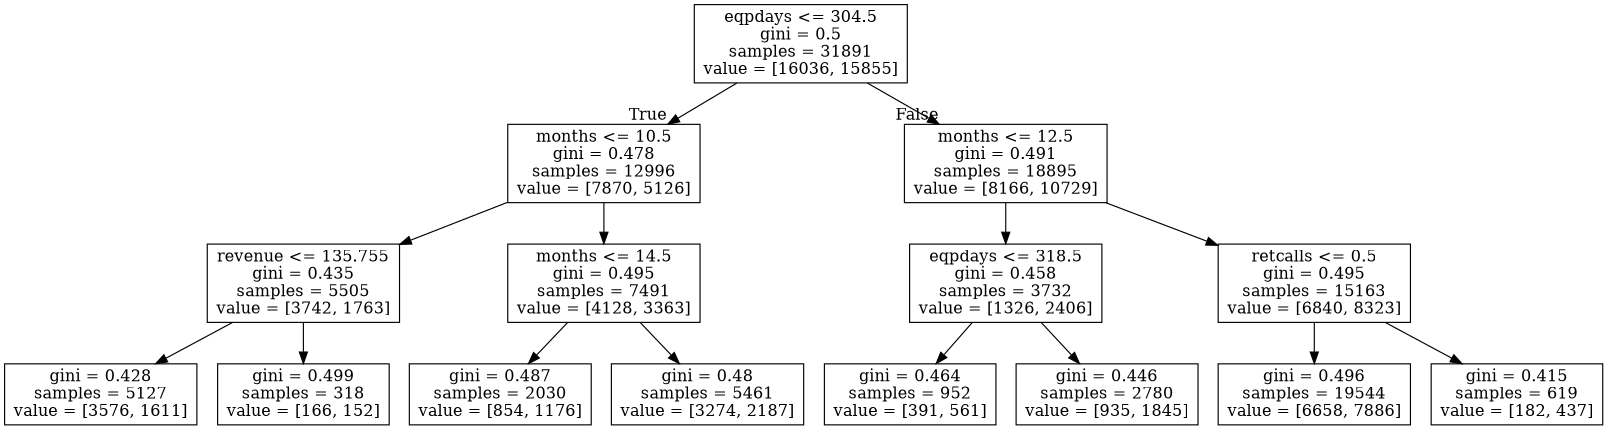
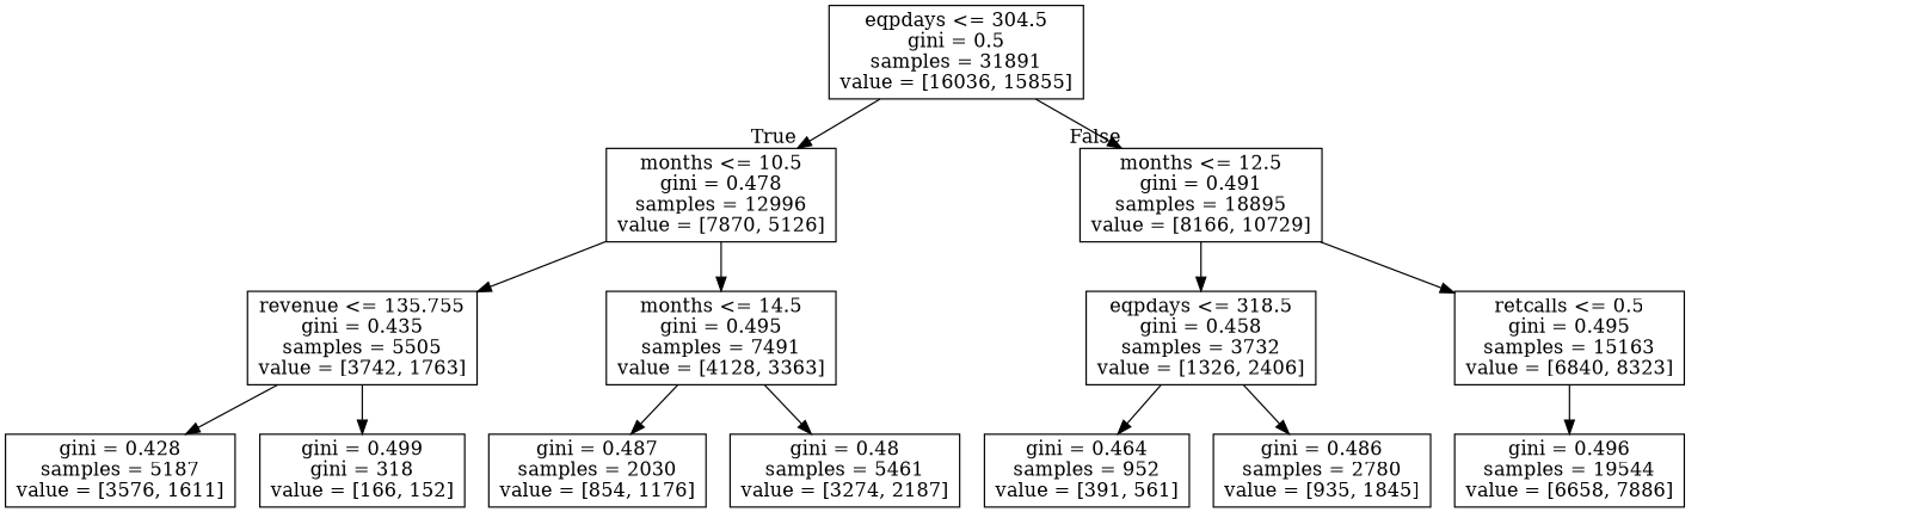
  digraph {
    node [shape=box]
    n1 [label="eqpdays <= 304.5\ngini = 0.5\nsamples = 31891\nvalue = [16036, 15855]"]
    n2 [label="months <= 10.5\ngini = 0.478\nsamples = 12996\nvalue = [7870, 5126]"]
    n3 [label="months <= 12.5\ngini = 0.491\nsamples = 18895\nvalue = [8166, 10729]"]
    n4 [label="revenue <= 135.755\ngini = 0.435\nsamples = 5505\nvalue = [3742, 1763]"]
    n5 [label="months <= 14.5\ngini = 0.495\nsamples = 7491\nvalue = [4128, 3363]"]
    n6 [label="eqpdays <= 318.5\ngini = 0.458\nsamples = 3732\nvalue = [1326, 2406]"]
    n7 [label="retcalls <= 0.5\ngini = 0.495\nsamples = 15163\nvalue = [6840, 8323]"]
-   n8 [label="gini = 0.428\nsamples = 5127\nvalue = [3576, 1611]"]
-   n9 [label="gini = 0.499\nsamples = 318\nvalue = [166, 152]"]
+   n8 [label="gini = 0.428\nsamples = 5187\nvalue = [3576, 1611]"]
+   n9 [label="gini = 0.499\ngini = 318\nvalue = [166, 152]"]
    n10 [label="gini = 0.487\nsamples = 2030\nvalue = [854, 1176]"]
    n11 [label="gini = 0.48\nsamples = 5461\nvalue = [3274, 2187]"]
    n12 [label="gini = 0.464\nsamples = 952\nvalue = [391, 561]"]
-   n13 [label="gini = 0.446\nsamples = 2780\nvalue = [935, 1845]"]
+   n13 [label="gini = 0.486\nsamples = 2780\nvalue = [935, 1845]"]
    n14 [label="gini = 0.496\nsamples = 19544\nvalue = [6658, 7886]"]
-   n15 [label="gini = 0.415\nsamples = 619\nvalue = [182, 437]"]
    n1 -> n2 [headlabel=True labelangle=45 labeldistance=2.5]
    n1 -> n3 [headlabel=False labelangle=-45 labeldistance=2.5]
    n2 -> n4
    n2 -> n5
    n3 -> n6
    n3 -> n7
    n4 -> n8
    n4 -> n9
    n5 -> n10
    n5 -> n11
    n6 -> n12
    n6 -> n13
    n7 -> n14
-   n7 -> n15
  }
